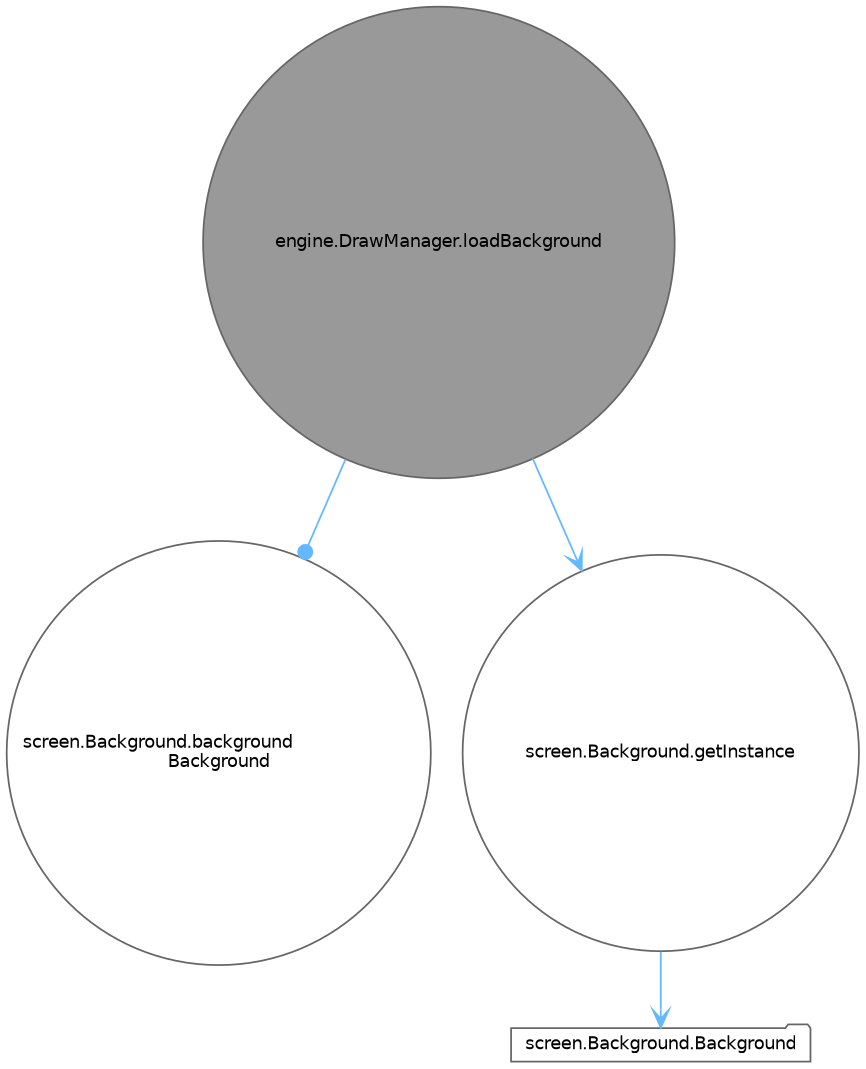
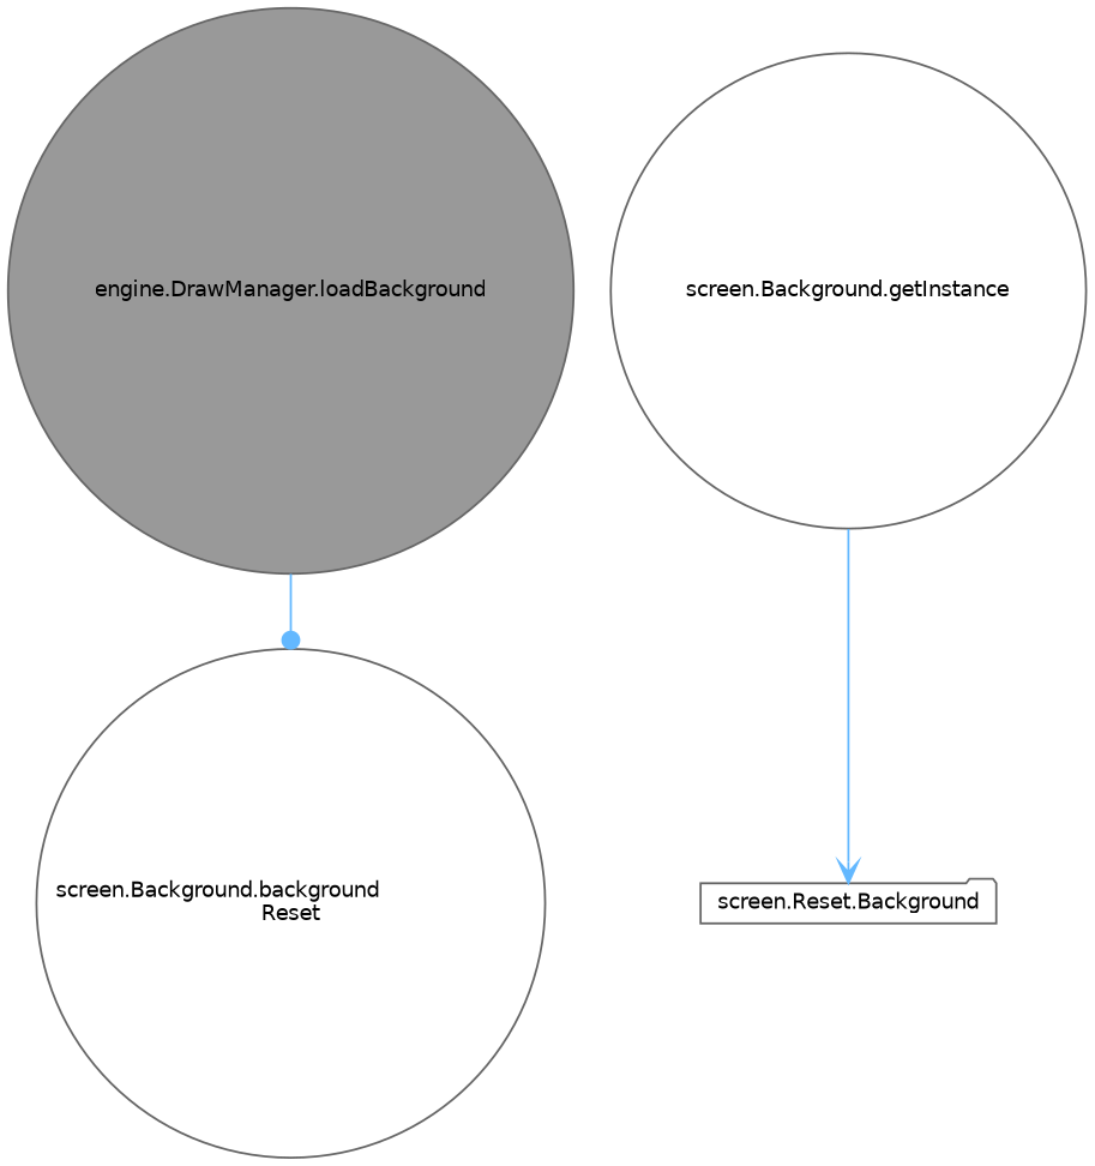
  digraph {
    rankdir=TB
    node [color=grey40 fillcolor=white fontname=Helvetica fontsize=10 shape=circle style=filled]
    edge [arrowhead=vee color=steelblue1 fontname=Helvetica fontsize=10 labelfontname=Helvetica labelfontsize=10 style=solid]
    n1 [color=gray40 fillcolor=grey60 fontcolor=black height=0.2 label="engine.DrawManager.loadBackground" width=0.4]
-   n2 [height=0.2 label="screen.Background.background\lBackground" width=0.4]
+   n2 [height=0.2 label="screen.Background.background\lReset" width=0.4]
    n3 [height=0.2 label="screen.Background.getInstance" width=0.4]
-   n4 [height=0.2 label="screen.Background.Background" shape=folder width=0.4]
+   n4 [height=0.2 label="screen.Reset.Background" shape=folder width=0.4]
    n1 -> n2 [arrowhead=dot]
-   n1 -> n3
    n3 -> n4
  }
